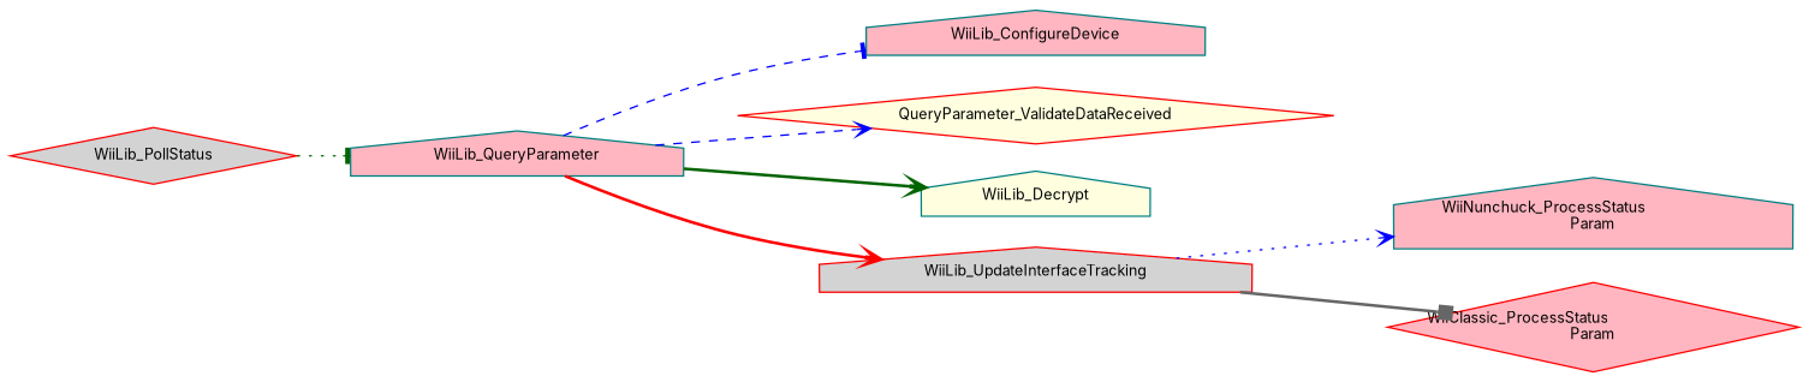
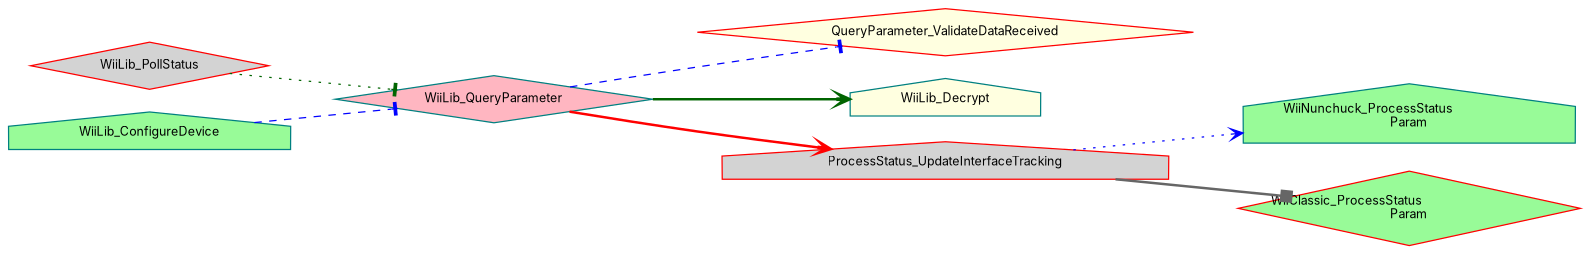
  digraph {
    fontname=Inter
    rankdir=LR
    node [color=red fillcolor=lightgrey fontname=Inter fontsize=10 shape=diamond style=filled]
    edge [arrowhead=vee color=blue fontname=Inter fontsize=10 labelfontname=Helvetica labelfontsize=10 style=bold]
    n1 [fontcolor=black height=0.2 label=WiiLib_PollStatus width=0.4]
-   n2 [color=teal fillcolor=lightpink height=0.2 label=WiiLib_QueryParameter shape=house width=0.4]
-   n3 [color=teal fillcolor=lightpink height=0.2 label=WiiLib_ConfigureDevice shape=house width=0.4]
+   n2 [color=teal fillcolor=lightpink height=0.2 label=WiiLib_QueryParameter width=0.4]
+   n3 [color=teal fillcolor=palegreen height=0.2 label=WiiLib_ConfigureDevice shape=house width=0.4]
    n4 [fillcolor=lightyellow height=0.2 label=QueryParameter_ValidateDataReceived width=0.4]
    n5 [color=teal fillcolor=lightyellow height=0.2 label=WiiLib_Decrypt shape=house width=0.4]
-   n6 [height=0.2 label=WiiLib_UpdateInterfaceTracking shape=house width=0.4]
-   n7 [color=teal fillcolor=lightpink height=0.2 label="WiiNunchuck_ProcessStatus\lParam" shape=house width=0.4]
-   n8 [fillcolor=lightpink height=0.2 label="WiiClassic_ProcessStatus\lParam" width=0.4]
+   n6 [height=0.2 label=ProcessStatus_UpdateInterfaceTracking shape=house width=0.4]
+   n7 [color=teal fillcolor=palegreen height=0.2 label="WiiNunchuck_ProcessStatus\lParam" shape=house width=0.4]
+   n8 [fillcolor=palegreen height=0.2 label="WiiClassic_ProcessStatus\lParam" width=0.4]
    n1 -> n2 [arrowhead=tee color=darkgreen style=dotted]
-   n2 -> n3 [arrowhead=tee style=dashed]
-   n2 -> n4 [style=dashed]
+   n3 -> n2 [arrowhead=tee style=dashed]
+   n2 -> n4 [arrowhead=tee style=dashed]
    n2 -> n5 [color=darkgreen]
    n2 -> n6 [color=red]
    n6 -> n7 [style=dotted]
    n6 -> n8 [arrowhead=box color=gray40]
  }
